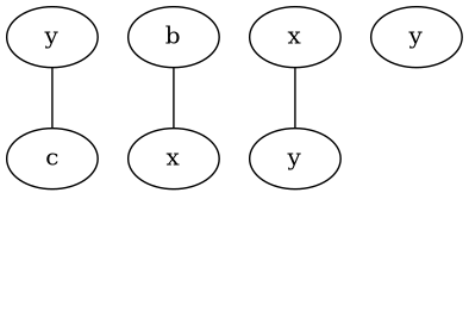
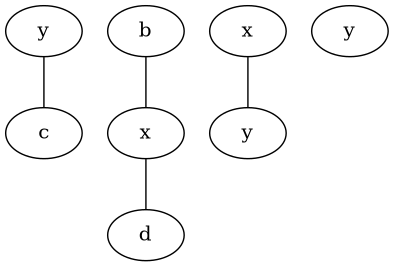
  graph {
    fontname="DejaVu Serif"
    node [fontname="DejaVu Serif"]
    edge [fontname="DejaVu Serif"]
    n1 [label=y]
    n2 [label=c]
    n3 [label=b]
    n4 [label=x]
+   n5 [label=d]
    n6 [label=x]
    n7 [label=y]
    n8 [label=y]
    subgraph sub_1 {
      n1
      n2
    }
    subgraph sub_2 {
      n3
      n4
+     n5
    }
    subgraph sub_3 {
      n6
      n7
    }
    subgraph sub_4 {
      n8
    }
    n1 -- n2
    n3 -- n4
+   n4 -- n5
    n6 -- n7
  }
